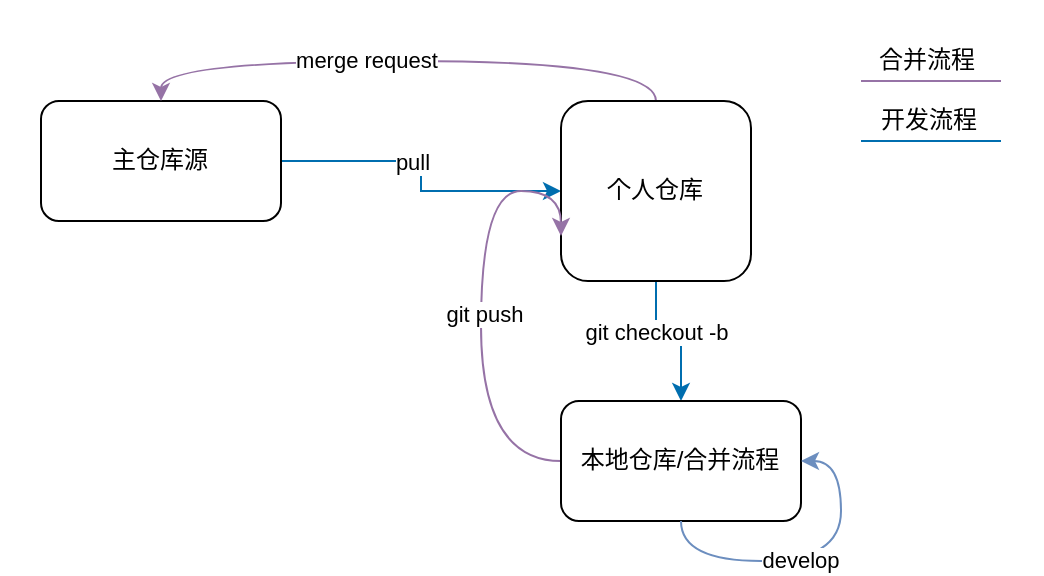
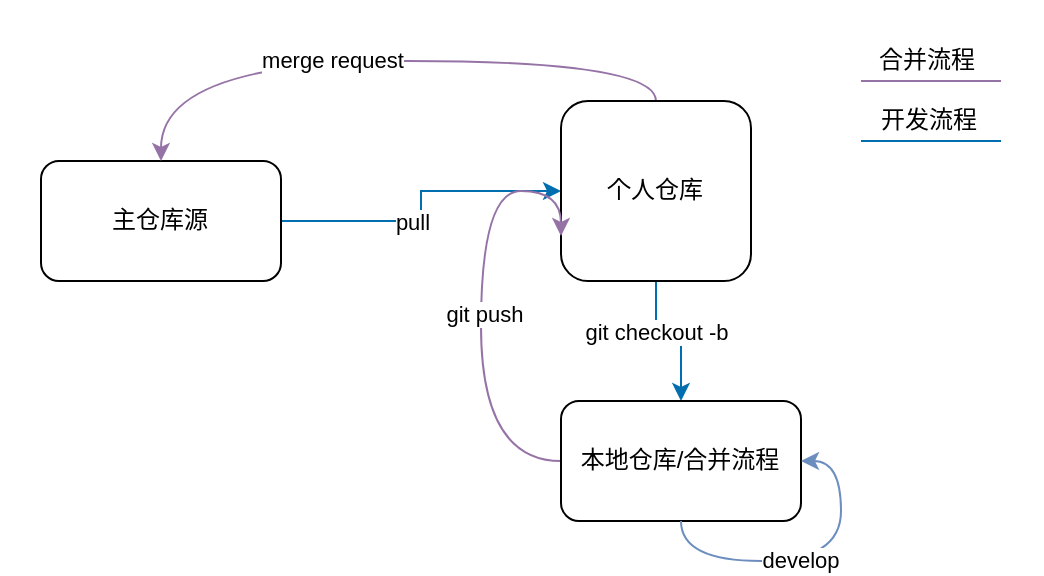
  <mxCell id="0" />
  <mxCell id="1" parent="0" />
  <mxCell id="2" style="edgeStyle=orthogonalEdgeStyle;rounded=0;orthogonalLoop=1;jettySize=auto;html=1;exitX=1;exitY=0.5;exitDx=0;exitDy=0;entryX=0;entryY=0.5;entryDx=0;entryDy=0;fillColor=#1ba1e2;strokeColor=#006EAF;" edge="1" parent="1" source="4" target="9"><mxGeometry relative="1" as="geometry" /></mxCell>
  <mxCell id="3" value="pull" style="edgeLabel;html=1;align=center;verticalAlign=middle;resizable=0;points=[];" vertex="1" connectable="0" parent="2"><mxGeometry x="-0.157" relative="1" as="geometry"><mxPoint as="offset" /></mxGeometry></mxCell>
- <mxCell id="4" value="主仓库源" style="rounded=1;whiteSpace=wrap;html=1;" vertex="1" parent="1"><mxGeometry x="20" y="50" width="120" height="60" as="geometry" /></mxCell>
+ <mxCell id="4" value="主仓库源" style="rounded=1;whiteSpace=wrap;html=1;" vertex="1" parent="1"><mxGeometry x="20" y="80" width="120" height="60" as="geometry" /></mxCell>
  <mxCell id="5" style="edgeStyle=orthogonalEdgeStyle;rounded=0;orthogonalLoop=1;jettySize=auto;html=1;exitX=0.5;exitY=1;exitDx=0;exitDy=0;entryX=0.5;entryY=0;entryDx=0;entryDy=0;fillColor=#1ba1e2;strokeColor=#006EAF;" edge="1" parent="1" source="9" target="12"><mxGeometry relative="1" as="geometry" /></mxCell>
  <mxCell id="6" value="git checkout -b" style="edgeLabel;align=center;verticalAlign=middle;resizable=0;points=[];labelBorderColor=none;html=1;" vertex="1" connectable="0" parent="5"><mxGeometry x="-0.315" relative="1" as="geometry"><mxPoint as="offset" /></mxGeometry></mxCell>
  <mxCell id="7" style="edgeStyle=orthogonalEdgeStyle;curved=1;rounded=0;orthogonalLoop=1;jettySize=auto;html=1;exitX=0.5;exitY=0;exitDx=0;exitDy=0;entryX=0.5;entryY=0;entryDx=0;entryDy=0;fillColor=#e1d5e7;strokeColor=#9673a6;" edge="1" parent="1" source="9" target="4"><mxGeometry relative="1" as="geometry" /></mxCell>
  <mxCell id="8" value="merge request" style="edgeLabel;html=1;align=center;verticalAlign=middle;resizable=0;points=[];" vertex="1" connectable="0" parent="7"><mxGeometry x="0.145" y="-1" relative="1" as="geometry"><mxPoint as="offset" /></mxGeometry></mxCell>
  <mxCell id="9" value="个人仓库" style="rounded=1;whiteSpace=wrap;html=1;" vertex="1" parent="1"><mxGeometry x="280" y="50" width="95" height="90" as="geometry" /></mxCell>
  <mxCell id="10" style="edgeStyle=orthogonalEdgeStyle;curved=1;rounded=0;orthogonalLoop=1;jettySize=auto;html=1;exitX=0;exitY=0.5;exitDx=0;exitDy=0;entryX=0;entryY=0.75;entryDx=0;entryDy=0;fillColor=#e1d5e7;strokeColor=#9673a6;" edge="1" parent="1" source="12" target="9"><mxGeometry relative="1" as="geometry"><Array as="points"><mxPoint x="240" y="230" /><mxPoint x="240" y="95" /></Array></mxGeometry></mxCell>
  <mxCell id="11" value="git push" style="edgeLabel;html=1;align=center;verticalAlign=middle;resizable=0;points=[];" vertex="1" connectable="0" parent="10"><mxGeometry x="-0.038" y="-1" relative="1" as="geometry"><mxPoint as="offset" /></mxGeometry></mxCell>
  <mxCell id="12" value="本地仓库/合并流程" style="rounded=1;whiteSpace=wrap;html=1;" vertex="1" parent="1"><mxGeometry x="280" y="200" width="120" height="60" as="geometry" /></mxCell>
  <mxCell id="13" style="edgeStyle=orthogonalEdgeStyle;curved=1;rounded=0;orthogonalLoop=1;jettySize=auto;html=1;exitX=0.5;exitY=1;exitDx=0;exitDy=0;entryX=1;entryY=0.5;entryDx=0;entryDy=0;fillColor=#dae8fc;strokeColor=#6c8ebf;" edge="1" parent="1" source="12" target="12"><mxGeometry relative="1" as="geometry" /></mxCell>
  <mxCell id="14" value="develop" style="edgeLabel;html=1;align=center;verticalAlign=middle;resizable=0;points=[];" vertex="1" connectable="0" parent="13"><mxGeometry x="-0.069" y="1" relative="1" as="geometry"><mxPoint as="offset" /></mxGeometry></mxCell>
  <mxCell id="15" value="" style="endArrow=none;html=1;rounded=0;curved=1;fillColor=#e1d5e7;strokeColor=#9673a6;" edge="1" parent="1"><mxGeometry width="50" height="50" relative="1" as="geometry"><mxPoint x="430" y="40" as="sourcePoint" /><mxPoint x="500" y="40" as="targetPoint" /></mxGeometry></mxCell>
  <mxCell id="16" value="" style="endArrow=none;html=1;rounded=0;curved=1;fillColor=#1ba1e2;strokeColor=#006EAF;" edge="1" parent="1"><mxGeometry width="50" height="50" relative="1" as="geometry"><mxPoint x="430" y="70" as="sourcePoint" /><mxPoint x="500" y="70" as="targetPoint" /></mxGeometry></mxCell>
  <mxCell id="17" value="合并流程" style="text;html=1;resizable=0;autosize=1;align=center;verticalAlign=middle;points=[];fillColor=none;strokeColor=none;rounded=0;labelBorderColor=none;" vertex="1" parent="1"><mxGeometry x="433" y="20" width="60" height="20" as="geometry" /></mxCell>
  <mxCell id="18" value="开发流程" style="text;html=1;resizable=0;autosize=1;align=center;verticalAlign=middle;points=[];fillColor=none;strokeColor=none;rounded=0;labelBorderColor=none;" vertex="1" parent="1"><mxGeometry x="434" y="50" width="60" height="20" as="geometry" /></mxCell>
